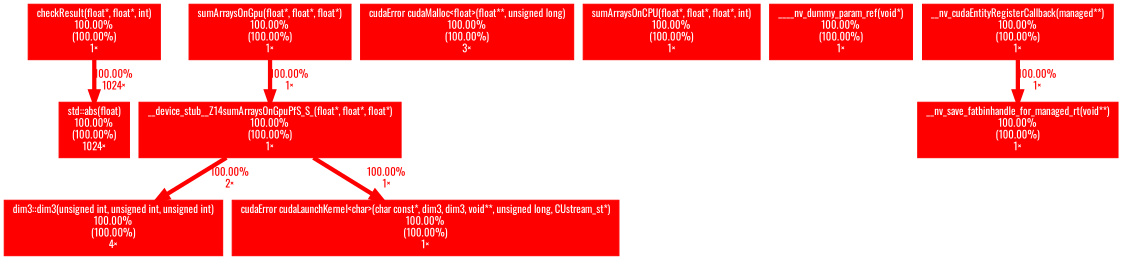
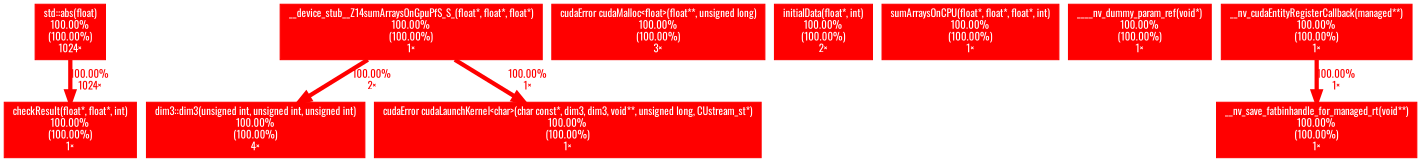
  digraph {
    fontname=Oswald
    nodesep=0.125
    ranksep=0.25
    node [color="#ff0000" fontcolor="#ffffff" fontname=Oswald fontsize=10.00 shape=box style=filled]
    edge [arrowsize=1.00 color="#ff0000" fontcolor="#ff0000" fontname=Oswald fontsize=10.00 labeldistance=4.00 penwidth=4.00]
    n1 [height=0 label="std::abs(float)\n100.00%\n(100.00%)\n1024×" width=0]
    n2 [height=0 label="dim3::dim3(unsigned int, unsigned int, unsigned int)\n100.00%\n(100.00%)\n4×" width=0]
    n3 [height=0 label="cudaError cudaMalloc<float>(float**, unsigned long)\n100.00%\n(100.00%)\n3×" width=0]
+   n4 [height=0 label="initialData(float*, int)\n100.00%\n(100.00%)\n2×" width=0]
    n5 [height=0 label="checkResult(float*, float*, int)\n100.00%\n(100.00%)\n1×" width=0]
    n6 [height=0 label="sumArraysOnCPU(float*, float*, float*, int)\n100.00%\n(100.00%)\n1×" width=0]
-   n7 [height=0 label="sumArraysOnGpu(float*, float*, float*)\n100.00%\n(100.00%)\n1×" width=0]
    n8 [height=0 label="__device_stub__Z14sumArraysOnGpuPfS_S_(float*, float*, float*)\n100.00%\n(100.00%)\n1×" width=0]
    n9 [height=0 label="cudaError cudaLaunchKernel<char>(char const*, dim3, dim3, void**, unsigned long, CUstream_st*)\n100.00%\n(100.00%)\n1×" width=0]
    n10 [height=0 label="____nv_dummy_param_ref(void*)\n100.00%\n(100.00%)\n1×" width=0]
    n11 [height=0 label="__nv_cudaEntityRegisterCallback(managed**)\n100.00%\n(100.00%)\n1×" width=0]
    n12 [height=0 label="__nv_save_fatbinhandle_for_managed_rt(void**)\n100.00%\n(100.00%)\n1×" width=0]
-   n5 -> n1 [label="100.00%\n1024×"]
-   n7 -> n8 [label="100.00%\n1×"]
+   n1 -> n5 [label="100.00%\n1024×"]
    n8 -> n2 [label="100.00%\n2×"]
    n8 -> n9 [label="100.00%\n1×"]
    n11 -> n12 [label="100.00%\n1×"]
  }
